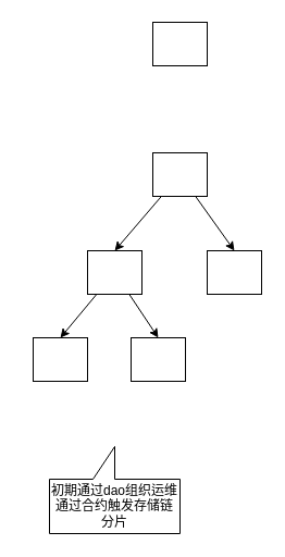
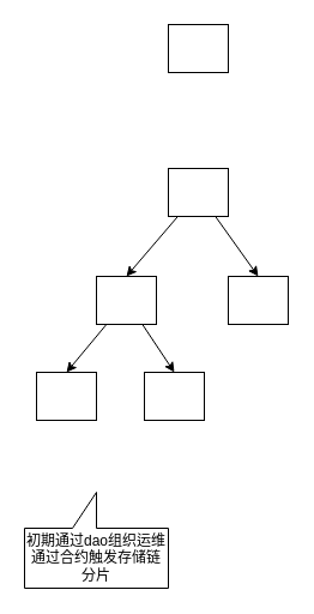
  <mxCell id="0" />
  <mxCell id="1" parent="0" />
  <mxCell id="2" style="rounded=0;orthogonalLoop=1;jettySize=auto;html=1;entryX=0.5;entryY=0;entryDx=0;entryDy=0;" edge="1" parent="1" source="4" target="7"><mxGeometry relative="1" as="geometry" /></mxCell>
  <mxCell id="3" style="edgeStyle=none;rounded=0;orthogonalLoop=1;jettySize=auto;html=1;entryX=0.5;entryY=0;entryDx=0;entryDy=0;" edge="1" parent="1" source="4" target="8"><mxGeometry relative="1" as="geometry" /></mxCell>
  <mxCell id="4" value="" style="rounded=0;whiteSpace=wrap;html=1;" vertex="1" parent="1"><mxGeometry x="140" y="140" width="50" height="40" as="geometry" /></mxCell>
  <mxCell id="5" value="" style="edgeStyle=none;rounded=0;orthogonalLoop=1;jettySize=auto;html=1;entryX=0.5;entryY=0;entryDx=0;entryDy=0;" edge="1" parent="1" source="7" target="9"><mxGeometry relative="1" as="geometry" /></mxCell>
  <mxCell id="6" style="edgeStyle=none;rounded=0;orthogonalLoop=1;jettySize=auto;html=1;entryX=0.5;entryY=0;entryDx=0;entryDy=0;" edge="1" parent="1" source="7" target="10"><mxGeometry relative="1" as="geometry" /></mxCell>
  <mxCell id="7" value="" style="rounded=0;whiteSpace=wrap;html=1;" vertex="1" parent="1"><mxGeometry x="80" y="230" width="50" height="40" as="geometry" /></mxCell>
  <mxCell id="8" value="" style="rounded=0;whiteSpace=wrap;html=1;" vertex="1" parent="1"><mxGeometry x="190" y="230" width="50" height="40" as="geometry" /></mxCell>
  <mxCell id="9" value="" style="rounded=0;whiteSpace=wrap;html=1;" vertex="1" parent="1"><mxGeometry x="30" y="310" width="50" height="40" as="geometry" /></mxCell>
  <mxCell id="10" value="" style="rounded=0;whiteSpace=wrap;html=1;" vertex="1" parent="1"><mxGeometry x="120" y="310" width="50" height="40" as="geometry" /></mxCell>
  <mxCell id="11" value="" style="rounded=0;whiteSpace=wrap;html=1;" vertex="1" parent="1"><mxGeometry x="140" y="20" width="50" height="40" as="geometry" /></mxCell>
- <mxCell id="12" value="初期通过dao组织运维&lt;br&gt;通过合约触发存储链分片" style="shape=callout;whiteSpace=wrap;html=1;perimeter=calloutPerimeter;direction=west;" vertex="1" parent="1"><mxGeometry x="45" y="410" width="120" height="80" as="geometry" /></mxCell>
+ <mxCell id="12" value="初期通过dao组织运维&lt;br&gt;通过合约触发存储链分片" style="shape=callout;whiteSpace=wrap;html=1;perimeter=calloutPerimeter;direction=west;" vertex="1" parent="1"><mxGeometry x="20" y="410" width="120" height="80" as="geometry" /></mxCell>
